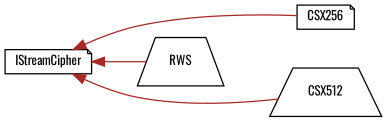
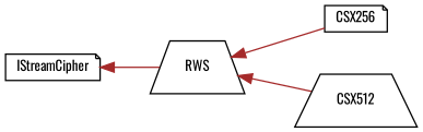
  digraph {
    fontname=Oswald
    rankdir=LR
    node [color=black fillcolor=white fontname=Oswald fontsize=10 shape=note style=filled]
    edge [color=brown dir=back fontname=Oswald fontsize=10 labelfontname=Helvetica labelfontsize=10 style=solid]
    n1 [height=0.2 label=IStreamCipher width=0.4]
    n2 [height=0.2 label=CSX256 width=0.4]
    n3 [height=0.2 label=CSX512 shape=trapezium width=0.4]
    n4 [height=0.2 label=RWS shape=trapezium width=0.4]
-   n1 -> n2
-   n1 -> n3
+   n4 -> n2
+   n4 -> n3
    n1 -> n4
  }
